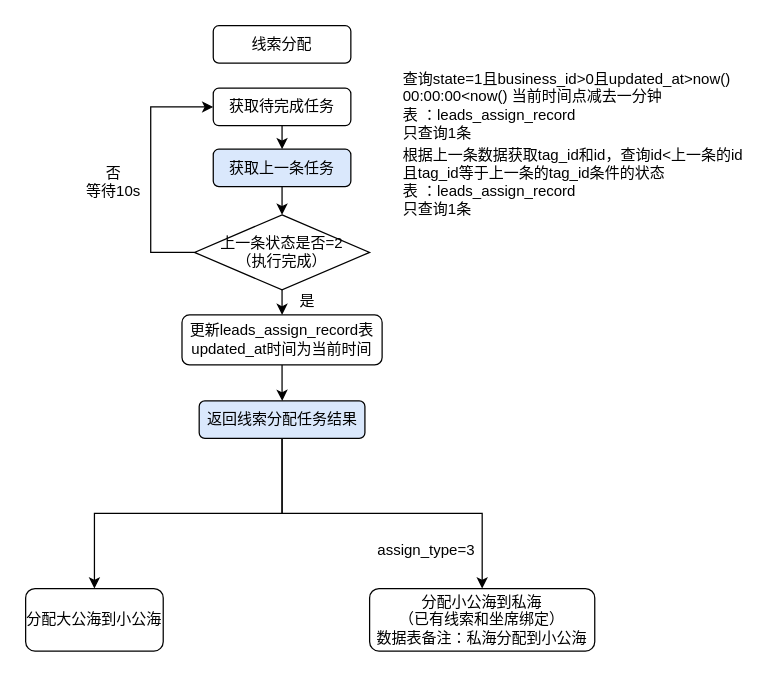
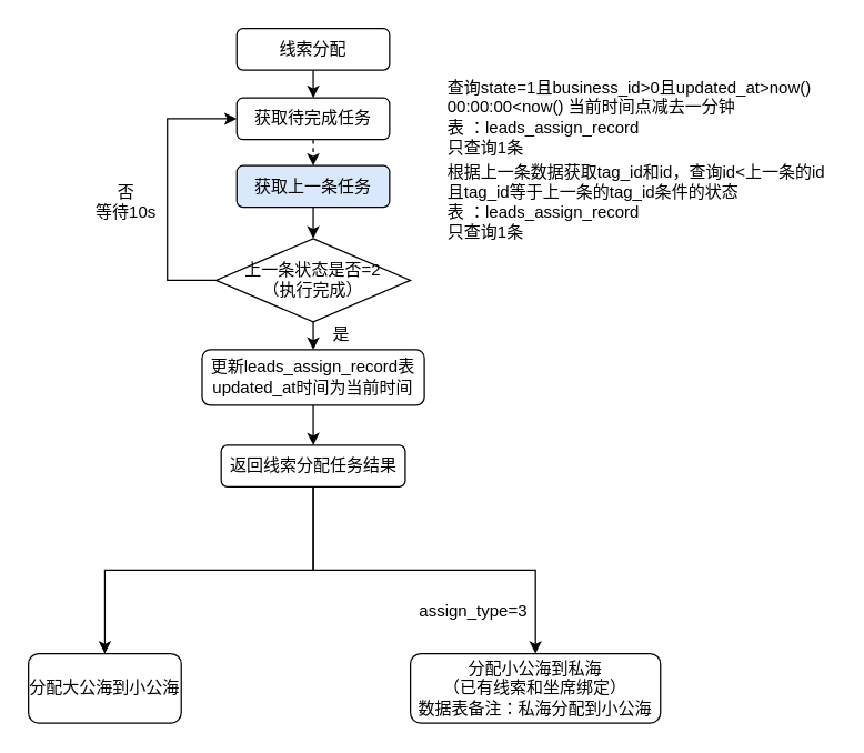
  <mxCell id="0" />
  <mxCell id="1" parent="0" />
+ <mxCell id="2" style="edgeStyle=orthogonalEdgeStyle;rounded=0;orthogonalLoop=1;jettySize=auto;html=1;exitX=0.5;exitY=1;exitDx=0;exitDy=0;entryX=0.5;entryY=0;entryDx=0;entryDy=0;" parent="1" source="3" target="5" edge="1"><mxGeometry relative="1" as="geometry" /></mxCell>
  <mxCell id="3" value="线索分配" style="rounded=1;whiteSpace=wrap;html=1;" parent="1" vertex="1"><mxGeometry x="170" y="20" width="110" height="30" as="geometry" /></mxCell>
- <mxCell id="4" style="edgeStyle=orthogonalEdgeStyle;rounded=0;orthogonalLoop=1;jettySize=auto;html=1;exitX=0.5;exitY=1;exitDx=0;exitDy=0;entryX=0.5;entryY=0;entryDx=0;entryDy=0;" parent="1" source="5" target="8" edge="1"><mxGeometry relative="1" as="geometry" /></mxCell>
+ <mxCell id="4" style="edgeStyle=orthogonalEdgeStyle;rounded=0;orthogonalLoop=1;jettySize=auto;html=1;exitX=0.5;exitY=1;exitDx=0;exitDy=0;entryX=0.5;entryY=0;entryDx=0;entryDy=0;dashed=1;" parent="1" source="5" target="8" edge="1"><mxGeometry relative="1" as="geometry" /></mxCell>
  <mxCell id="5" value="获取待完成任务" style="rounded=1;whiteSpace=wrap;html=1;" parent="1" vertex="1"><mxGeometry x="170" y="70" width="110" height="30" as="geometry" /></mxCell>
  <mxCell id="6" value="查询state=1且business_id&amp;gt;0且updated_at&amp;gt;now() 00:00:00&amp;lt;now() 当前时间点减去一分钟&lt;br&gt;表 ：leads_assign_record&lt;br&gt;只查询1条" style="text;html=1;strokeColor=none;fillColor=none;align=left;verticalAlign=middle;whiteSpace=wrap;rounded=0;" parent="1" vertex="1"><mxGeometry x="320" y="57.5" width="280" height="52.5" as="geometry" /></mxCell>
  <mxCell id="7" style="edgeStyle=orthogonalEdgeStyle;rounded=0;orthogonalLoop=1;jettySize=auto;html=1;exitX=0.5;exitY=1;exitDx=0;exitDy=0;entryX=0.5;entryY=0;entryDx=0;entryDy=0;" parent="1" source="8" target="12" edge="1"><mxGeometry relative="1" as="geometry" /></mxCell>
  <mxCell id="8" value="获取上一条任务" style="rounded=1;whiteSpace=wrap;html=1;fillColor=#dae8fc;" parent="1" vertex="1"><mxGeometry x="170" y="118.75" width="110" height="30" as="geometry" /></mxCell>
  <mxCell id="9" value="根据上一条数据获取tag_id和id，查询id&amp;lt;上一条的id 且tag_id等于上一条的tag_id条件的状态&lt;br&gt;表 ：leads_assign_record&lt;br&gt;只查询1条" style="text;html=1;strokeColor=none;fillColor=none;align=left;verticalAlign=middle;whiteSpace=wrap;rounded=0;" parent="1" vertex="1"><mxGeometry x="320" y="118.75" width="280" height="52.5" as="geometry" /></mxCell>
  <mxCell id="10" style="edgeStyle=orthogonalEdgeStyle;rounded=0;orthogonalLoop=1;jettySize=auto;html=1;exitX=0;exitY=0.5;exitDx=0;exitDy=0;entryX=0;entryY=0.5;entryDx=0;entryDy=0;" parent="1" source="12" target="5" edge="1"><mxGeometry relative="1" as="geometry"><Array as="points"><mxPoint x="120" y="201" /><mxPoint x="120" y="85" /></Array></mxGeometry></mxCell>
  <mxCell id="11" style="edgeStyle=orthogonalEdgeStyle;rounded=0;orthogonalLoop=1;jettySize=auto;html=1;exitX=0.5;exitY=1;exitDx=0;exitDy=0;entryX=0.5;entryY=0;entryDx=0;entryDy=0;" parent="1" source="12" target="17" edge="1"><mxGeometry relative="1" as="geometry" /></mxCell>
  <mxCell id="12" value="上一条状态是否=2&lt;br&gt;（执行完成）" style="rhombus;whiteSpace=wrap;html=1;" parent="1" vertex="1"><mxGeometry x="155" y="171.25" width="140" height="60" as="geometry" /></mxCell>
  <mxCell id="13" style="edgeStyle=orthogonalEdgeStyle;rounded=0;orthogonalLoop=1;jettySize=auto;html=1;exitX=0.5;exitY=1;exitDx=0;exitDy=0;" parent="1" source="12" target="12" edge="1"><mxGeometry relative="1" as="geometry" /></mxCell>
  <mxCell id="14" value="否&lt;br&gt;等待10s" style="text;html=1;align=center;verticalAlign=middle;resizable=0;points=[];autosize=1;" parent="1" vertex="1"><mxGeometry x="60" y="130" width="60" height="30" as="geometry" /></mxCell>
  <mxCell id="15" value="是" style="text;html=1;align=center;verticalAlign=middle;resizable=0;points=[];autosize=1;" parent="1" vertex="1"><mxGeometry x="230" y="231.25" width="30" height="20" as="geometry" /></mxCell>
  <mxCell id="16" style="edgeStyle=orthogonalEdgeStyle;rounded=0;orthogonalLoop=1;jettySize=auto;html=1;exitX=0.5;exitY=1;exitDx=0;exitDy=0;" parent="1" source="17" target="22" edge="1"><mxGeometry relative="1" as="geometry" /></mxCell>
  <mxCell id="17" value="更新&lt;span style=&quot;text-align: left&quot;&gt;leads_assign_record表&lt;/span&gt;&lt;br&gt;updated_at时间为当前时间" style="rounded=1;whiteSpace=wrap;html=1;" parent="1" vertex="1"><mxGeometry x="145" y="251.25" width="160" height="40" as="geometry" /></mxCell>
  <mxCell id="18" value="分配大公海到小公海" style="rounded=1;whiteSpace=wrap;html=1;" parent="1" vertex="1"><mxGeometry x="20" y="470" width="110" height="50" as="geometry" /></mxCell>
  <mxCell id="19" value="分配小公海到私海&lt;br&gt;（已有线索和坐席绑定）&lt;br&gt;数据表备注：私海分配到小公海" style="rounded=1;whiteSpace=wrap;html=1;" parent="1" vertex="1"><mxGeometry x="295" y="470" width="180" height="50" as="geometry" /></mxCell>
  <mxCell id="20" style="edgeStyle=orthogonalEdgeStyle;rounded=0;orthogonalLoop=1;jettySize=auto;html=1;exitX=0.5;exitY=1;exitDx=0;exitDy=0;" parent="1" source="22" target="18" edge="1"><mxGeometry relative="1" as="geometry" /></mxCell>
  <mxCell id="21" style="edgeStyle=orthogonalEdgeStyle;rounded=0;orthogonalLoop=1;jettySize=auto;html=1;exitX=0.5;exitY=1;exitDx=0;exitDy=0;entryX=0.5;entryY=0;entryDx=0;entryDy=0;" parent="1" source="22" target="19" edge="1"><mxGeometry relative="1" as="geometry" /></mxCell>
- <mxCell id="22" value="返回线索分配任务结果" style="rounded=1;whiteSpace=wrap;html=1;fillColor=#dae8fc;" parent="1" vertex="1"><mxGeometry x="158.75" y="320" width="132.5" height="30" as="geometry" /></mxCell>
+ <mxCell id="22" value="返回线索分配任务结果" style="rounded=1;whiteSpace=wrap;html=1;" parent="1" vertex="1"><mxGeometry x="158.75" y="320" width="132.5" height="30" as="geometry" /></mxCell>
  <mxCell id="23" value="assign_type=3" style="text;html=1;align=center;verticalAlign=middle;resizable=0;points=[];autosize=1;" parent="1" vertex="1"><mxGeometry x="295" y="430" width="90" height="20" as="geometry" /></mxCell>
